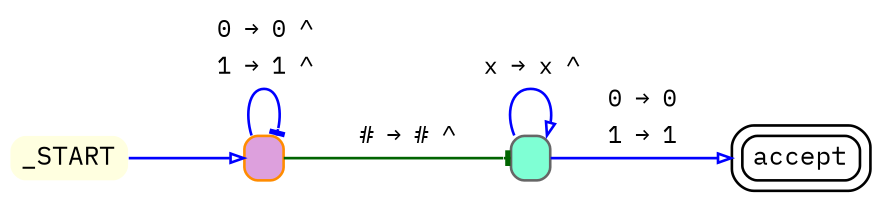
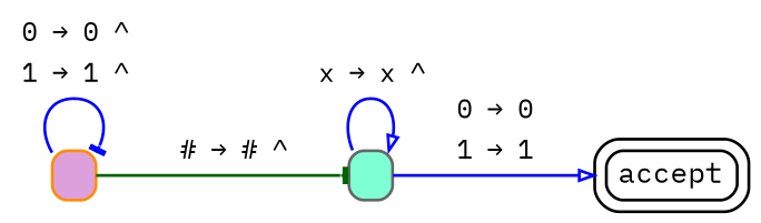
  digraph {
    rankdir=LR
    fontname="IBM Plex Mono"
    node [fontname="IBM Plex Mono" fontsize=10 margin="0.055,0.042" shape=box style="rounded,filled" color=darkorange]
    edge [arrowhead=onormal arrowsize=0.5 fontname="IBM Plex Mono" fontsize=9 color=blue]
-   _START [height=0 shape=none width=0 fillcolor=lightyellow]
    n2 [height=0 label=" " width=0 fillcolor=plum]
    n3 [height=0 label=<accept> peripheries=2 style=rounded width=0 color=""]
    n4 [height=0 label=" " width=0 fillcolor=aquamarine color=gray40]
-   _START -> n2
    n2 -> n2 [arrowhead=tee label=<<table border="0" cellpadding="1"><tr><td>0 &rarr; 0 ^</td></tr><tr><td>1 &rarr; 1 ^</td></tr></table>>]
    n2 -> n4 [arrowhead=tee label=<<table border="0" cellpadding="1"><tr><td># &rarr; # ^</td></tr></table>> color=darkgreen]
    n4 -> n3 [label=<<table border="0" cellpadding="1"><tr><td>0 &rarr; 0</td></tr><tr><td>1 &rarr; 1</td></tr></table>>]
    n4 -> n4 [label=<<table border="0" cellpadding="1"><tr><td>x &rarr; x ^</td></tr></table>>]
  }
